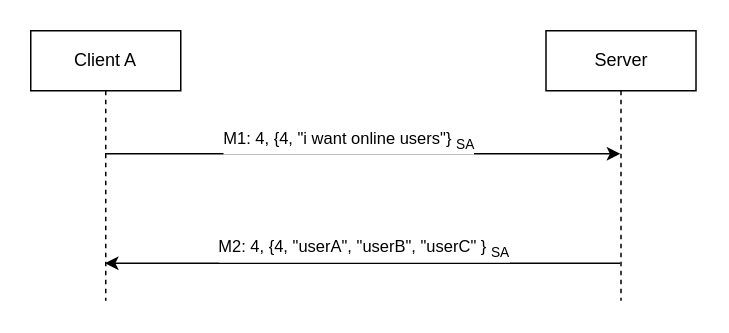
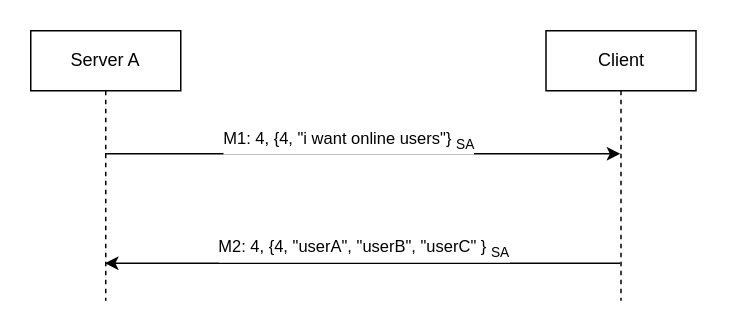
  <mxCell id="0" />
  <mxCell id="1" parent="0" />
- <mxCell id="2" value="Client A" style="shape=umlLifeline;perimeter=lifelinePerimeter;whiteSpace=wrap;html=1;container=1;collapsible=0;recursiveResize=0;outlineConnect=0;" parent="1" vertex="1"><mxGeometry x="20" y="20" width="100" height="180" as="geometry" /></mxCell>
- <mxCell id="3" value="Server" style="shape=umlLifeline;perimeter=lifelinePerimeter;whiteSpace=wrap;html=1;container=1;collapsible=0;recursiveResize=0;outlineConnect=0;" parent="1" vertex="1"><mxGeometry x="363.5" y="20" width="100" height="180" as="geometry" /></mxCell>
+ <mxCell id="2" value="Server A" style="shape=umlLifeline;perimeter=lifelinePerimeter;whiteSpace=wrap;html=1;container=1;collapsible=0;recursiveResize=0;outlineConnect=0;" parent="1" vertex="1"><mxGeometry x="20" y="20" width="100" height="180" as="geometry" /></mxCell>
+ <mxCell id="3" value="Client" style="shape=umlLifeline;perimeter=lifelinePerimeter;whiteSpace=wrap;html=1;container=1;collapsible=0;recursiveResize=0;outlineConnect=0;" parent="1" vertex="1"><mxGeometry x="363.5" y="20" width="100" height="180" as="geometry" /></mxCell>
  <mxCell id="4" value="" style="endArrow=classic;html=1;" parent="1" edge="1"><mxGeometry width="50" height="50" relative="1" as="geometry"><mxPoint x="69.5" y="102" as="sourcePoint" /><mxPoint x="413" y="102" as="targetPoint" /></mxGeometry></mxCell>
  <mxCell id="5" value="M1: 4, {4, &quot;i want online users&quot;} &lt;sub&gt;SA&lt;/sub&gt;" style="edgeLabel;html=1;align=center;verticalAlign=middle;resizable=0;points=[];" parent="4" vertex="1" connectable="0"><mxGeometry x="-0.06" y="-1" relative="1" as="geometry"><mxPoint x="1" y="-10" as="offset" /></mxGeometry></mxCell>
  <mxCell id="6" value="" style="endArrow=classic;html=1;" parent="1" edge="1"><mxGeometry width="50" height="50" relative="1" as="geometry"><mxPoint x="413" y="175" as="sourcePoint" /><mxPoint x="69.5" y="175" as="targetPoint" /></mxGeometry></mxCell>
  <mxCell id="7" value="M2: 4, {4, &quot;userA&quot;, &quot;userB&quot;, &quot;userC&quot;&amp;nbsp;}&amp;nbsp;&lt;sub&gt;SA&lt;/sub&gt;" style="edgeLabel;html=1;align=center;verticalAlign=middle;resizable=0;points=[];" parent="6" vertex="1" connectable="0"><mxGeometry x="0.183" y="-1" relative="1" as="geometry"><mxPoint x="31" y="-9" as="offset" /></mxGeometry></mxCell>
